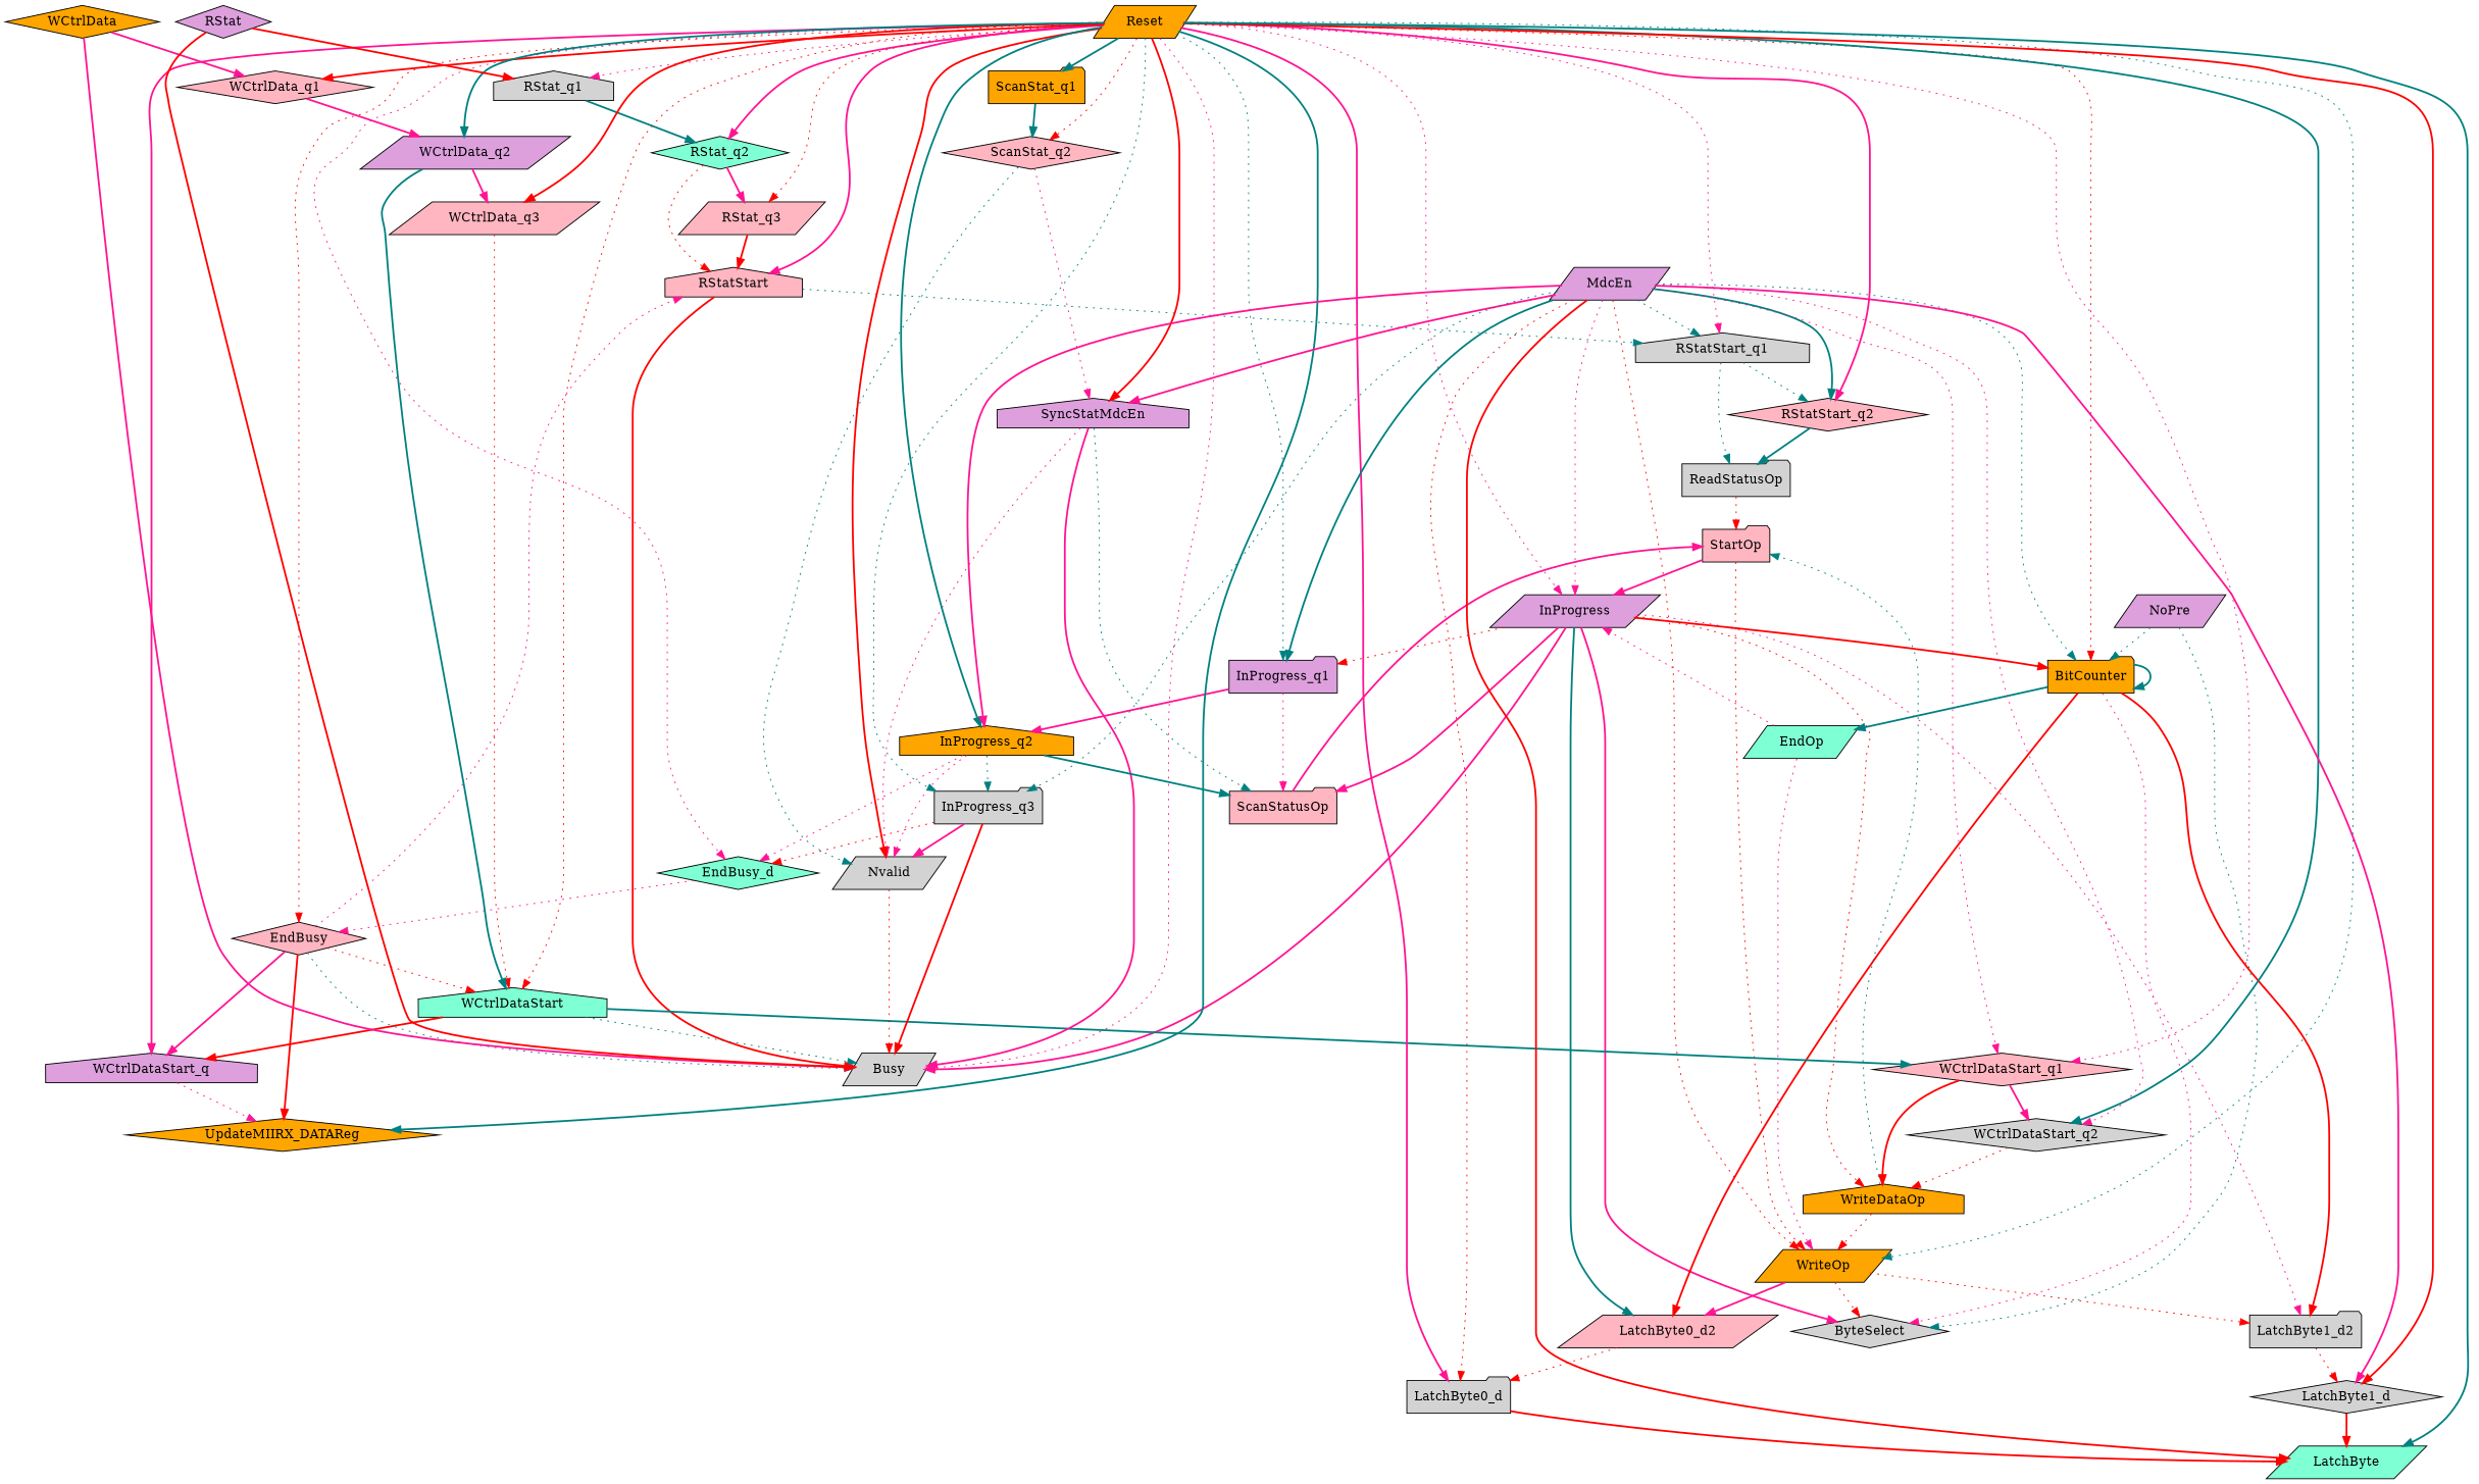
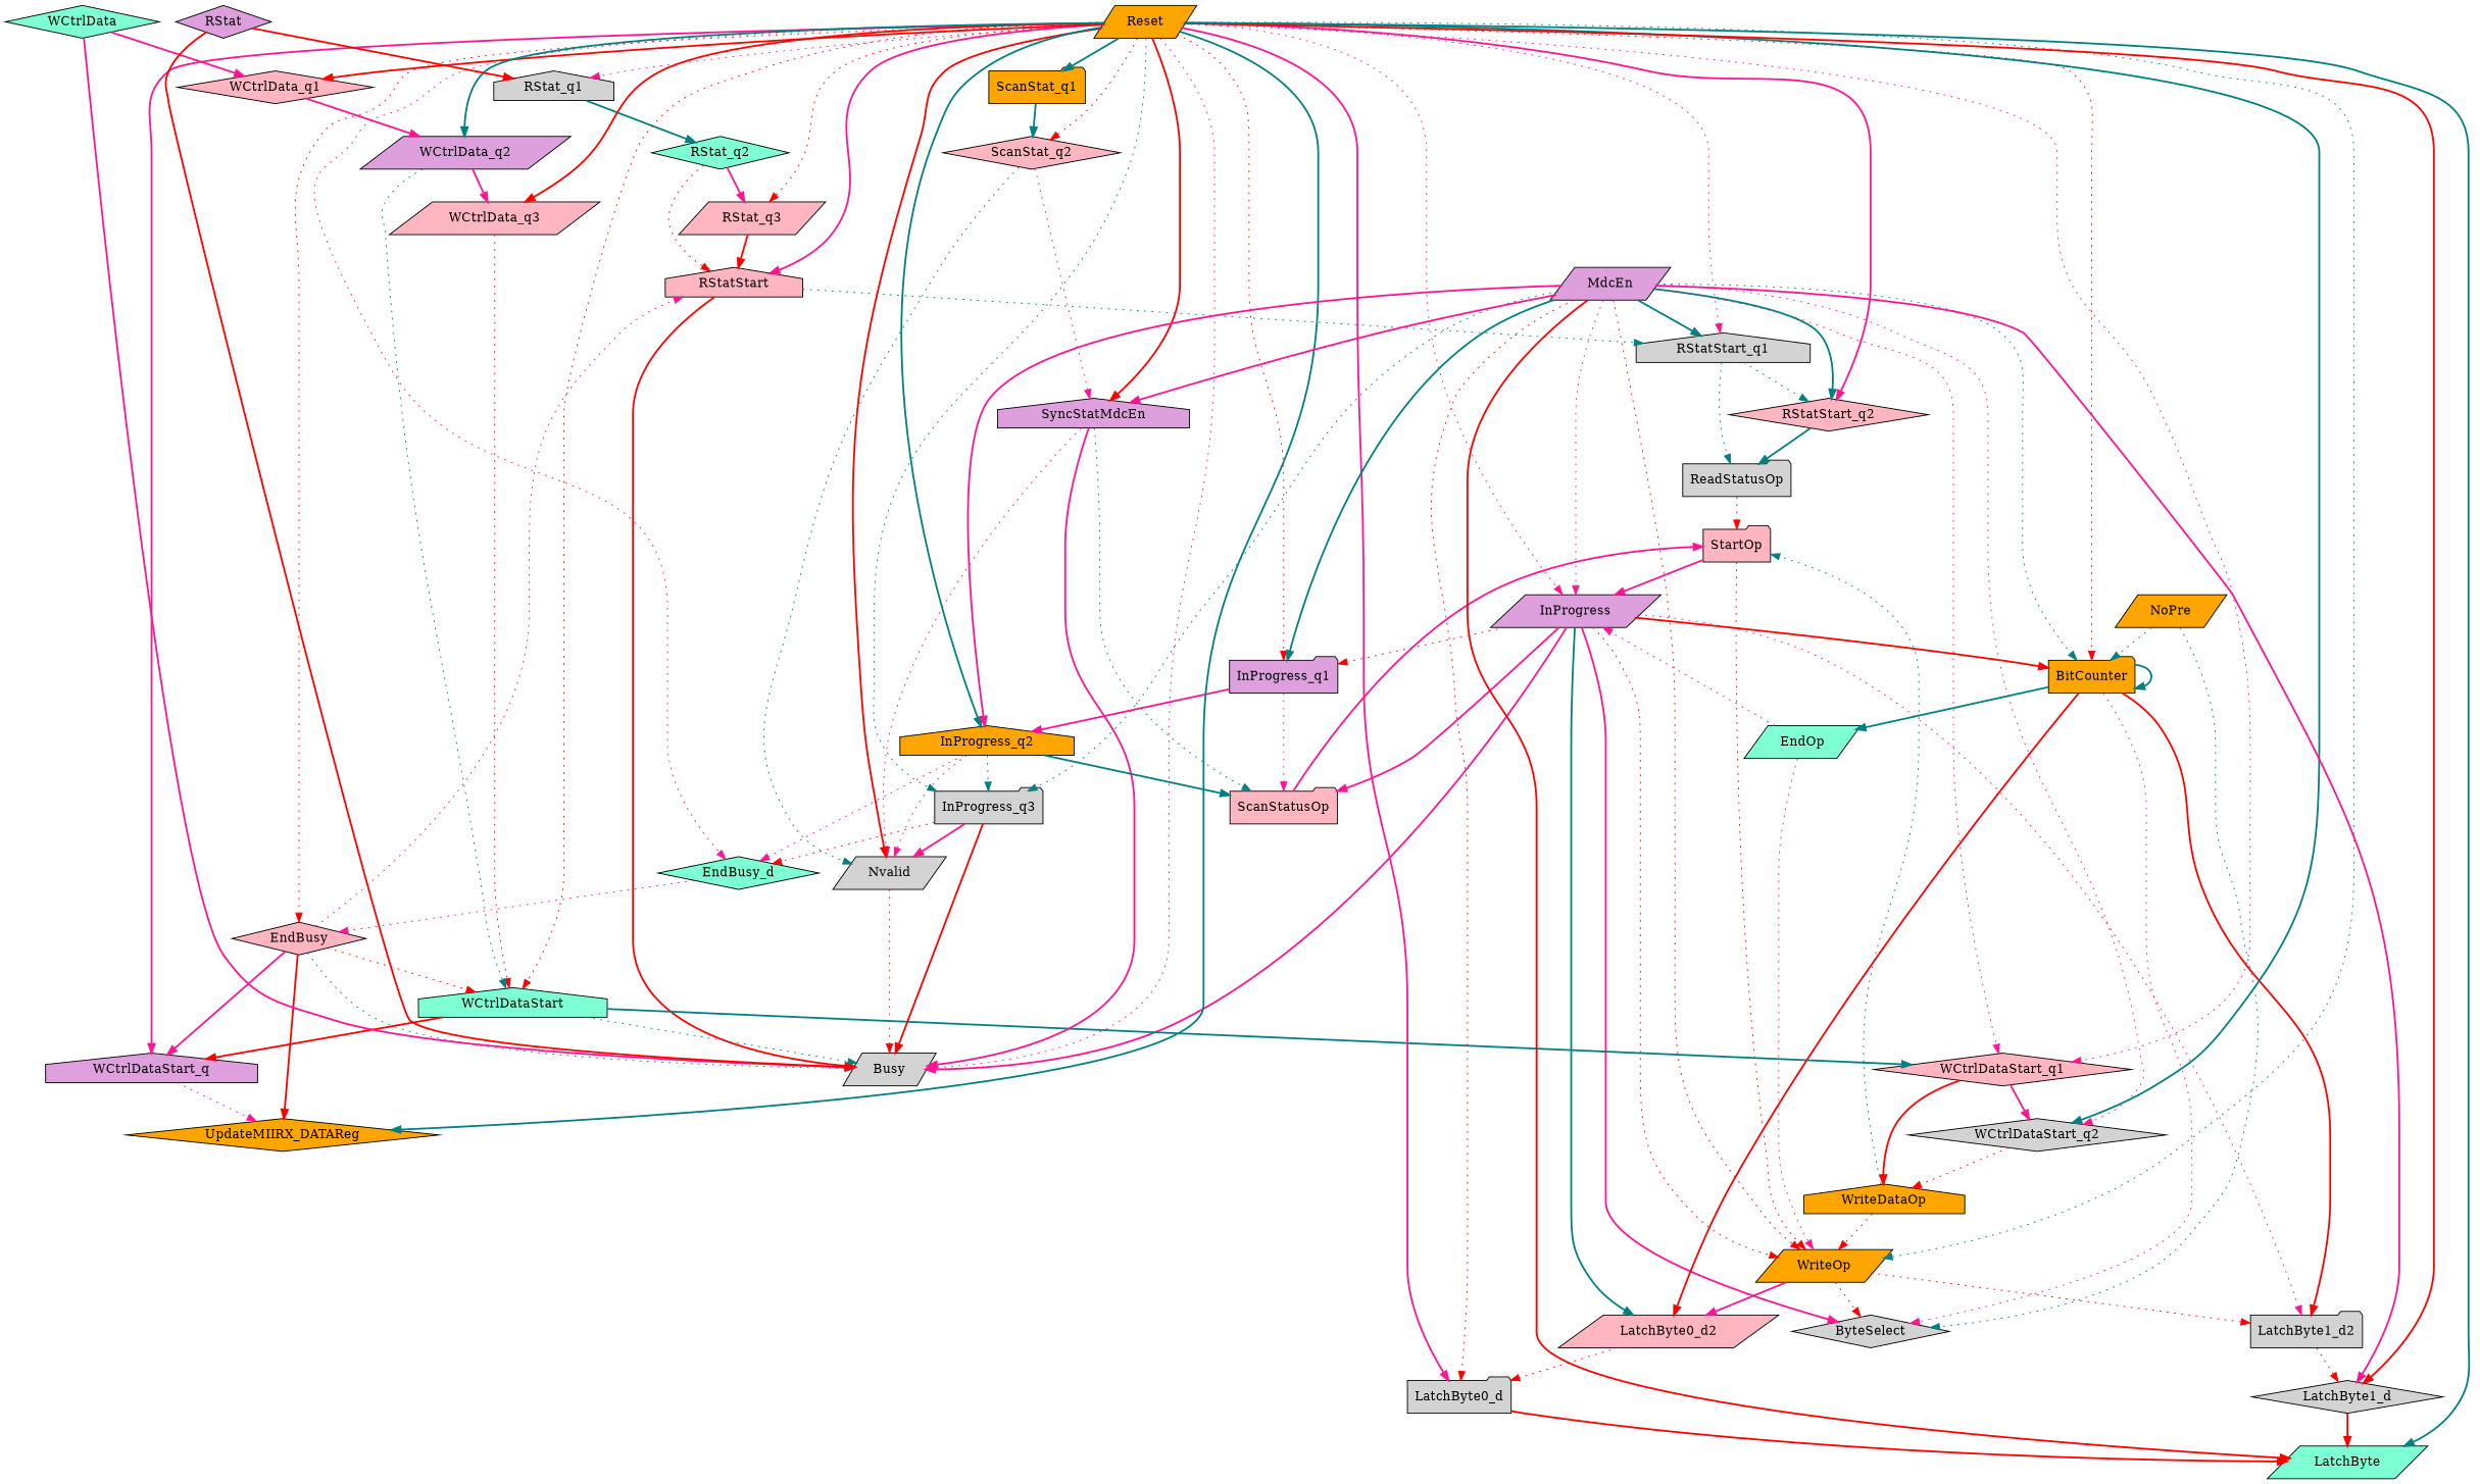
  digraph {
    node [fillcolor=lightgrey shape=diamond style=filled]
    edge [color=deeppink style=dotted weight=1.0]
    RStat_q1 [shape=house]
    RStat_q2 [fillcolor=aquamarine]
    RStat_q3 [fillcolor=lightpink shape=parallelogram]
    RStatStart [fillcolor=lightpink shape=house]
    Busy [shape=parallelogram]
    RStatStart_q1 [shape=house]
    ReadStatusOp [shape=folder]
    RStatStart_q2 [fillcolor=lightpink]
    StartOp [fillcolor=lightpink shape=folder]
    InProgress [fillcolor=plum shape=parallelogram]
    WriteOp [fillcolor=orange shape=parallelogram]
    ScanStatusOp [fillcolor=lightpink shape=folder]
    ByteSelect
    LatchByte1_d2 [shape=folder]
    InProgress_q1 [fillcolor=plum shape=folder]
    LatchByte0_d2 [fillcolor=lightpink shape=parallelogram]
    BitCounter [fillcolor=orange shape=folder]
    WCtrlDataStart [fillcolor=aquamarine shape=house]
    WCtrlDataStart_q1 [fillcolor=lightpink]
    WCtrlDataStart_q [fillcolor=plum shape=house]
    WCtrlDataStart_q2
    WriteDataOp [fillcolor=orange shape=house]
    UpdateMIIRX_DATAReg [fillcolor=orange]
    SyncStatMdcEn [fillcolor=plum shape=house]
    Nvalid [shape=parallelogram]
    LatchByte1_d
    InProgress_q2 [fillcolor=orange shape=house]
    LatchByte0_d [shape=folder]
    EndOp [fillcolor=aquamarine shape=parallelogram]
    LatchByte [fillcolor=aquamarine shape=parallelogram]
    EndBusy_d [fillcolor=aquamarine]
    InProgress_q3 [shape=folder]
    EndBusy [fillcolor=lightpink]
    WCtrlData_q3 [fillcolor=lightpink shape=parallelogram]
-   WCtrlData [fillcolor=orange]
+   WCtrlData [fillcolor=aquamarine]
    WCtrlData_q1 [fillcolor=lightpink]
    WCtrlData_q2 [fillcolor=plum shape=parallelogram]
    Reset [fillcolor=orange shape=parallelogram]
    ScanStat_q1 [fillcolor=orange shape=folder]
    ScanStat_q2 [fillcolor=lightpink]
    MdcEn [fillcolor=plum shape=parallelogram]
    RStat [fillcolor=plum]
-   NoPre [fillcolor=plum shape=parallelogram]
+   NoPre [fillcolor=orange shape=parallelogram]
    RStat_q1 -> RStat_q2 [color=teal style=bold]
    RStat_q2 -> RStat_q3 [style=bold]
    RStat_q2 -> RStatStart [color=red]
    RStat_q3 -> RStatStart [color=red style=bold]
    RStatStart -> Busy [color=red style=bold weight=2.0]
    RStatStart -> RStatStart_q1 [color=teal]
    RStatStart_q1 -> ReadStatusOp [color=teal]
    RStatStart_q1 -> RStatStart_q2 [color=teal]
    ReadStatusOp -> StartOp [color=red]
    RStatStart_q2 -> ReadStatusOp [color=teal style=bold]
    StartOp -> InProgress [style=bold weight=2.0]
    StartOp -> WriteOp [color=red weight=2.0]
    InProgress -> Busy [style=bold weight=2.0]
-   InProgress -> WriteDataOp [color=red]
+   InProgress -> WriteOp [color=red]
    InProgress -> ScanStatusOp [style=bold]
    InProgress -> ByteSelect [style=bold weight=4.0]
    InProgress -> LatchByte1_d2
    InProgress -> InProgress_q1 [color=red]
    InProgress -> LatchByte0_d2 [color=teal style=bold]
    InProgress -> BitCounter [color=red style=bold weight=3.0]
    WriteOp -> ByteSelect [color=red weight=2.0]
    WriteOp -> LatchByte1_d2 [color=red]
    WriteOp -> LatchByte0_d2 [style=bold]
    ScanStatusOp -> StartOp [style=bold]
    LatchByte1_d2 -> LatchByte1_d [color=red]
    InProgress_q1 -> ScanStatusOp
    InProgress_q1 -> InProgress_q2 [style=bold]
    LatchByte0_d2 -> LatchByte0_d [color=red]
    BitCounter -> ByteSelect [weight=4.0]
    BitCounter -> LatchByte1_d2 [color=red style=bold]
    BitCounter -> LatchByte0_d2 [color=red style=bold]
    BitCounter -> BitCounter [color=teal style=bold weight=3.0]
    BitCounter -> EndOp [color=teal style=bold]
    WCtrlDataStart -> Busy [color=teal weight=2.0]
    WCtrlDataStart -> WCtrlDataStart_q1 [color=teal style=bold]
    WCtrlDataStart -> WCtrlDataStart_q [color=red style=bold]
    WCtrlDataStart_q1 -> WCtrlDataStart_q2 [style=bold]
    WCtrlDataStart_q1 -> WriteDataOp [color=red style=bold]
    WCtrlDataStart_q -> UpdateMIIRX_DATAReg [weight=2.0]
    WCtrlDataStart_q2 -> WriteDataOp [color=red]
    WriteDataOp -> StartOp [color=teal]
    WriteDataOp -> WriteOp [color=red]
    SyncStatMdcEn -> Busy [style=bold weight=2.0]
    SyncStatMdcEn -> ScanStatusOp [color=teal]
    SyncStatMdcEn -> Nvalid
    Nvalid -> Busy [color=red weight=2.0]
    LatchByte1_d -> LatchByte [color=red style=bold]
    InProgress_q2 -> ScanStatusOp [color=teal style=bold]
    InProgress_q2 -> Nvalid [weight=2.0]
    InProgress_q2 -> EndBusy_d
    InProgress_q2 -> InProgress_q3 [color=teal]
    LatchByte0_d -> LatchByte [color=red style=bold]
    EndOp -> InProgress
    EndOp -> WriteOp
    EndBusy_d -> EndBusy
    InProgress_q3 -> Busy [color=red style=bold weight=2.0]
    InProgress_q3 -> Nvalid [style=bold weight=2.0]
    InProgress_q3 -> EndBusy_d [color=red]
    EndBusy -> RStatStart [weight=2.0]
    EndBusy -> Busy [color=teal weight=2.0]
    EndBusy -> WCtrlDataStart [color=red weight=2.0]
    EndBusy -> WCtrlDataStart_q [style=bold weight=2.0]
    EndBusy -> UpdateMIIRX_DATAReg [color=red style=bold weight=2.0]
    WCtrlData_q3 -> WCtrlDataStart [color=red]
    WCtrlData -> Busy [style=bold weight=2.0]
    WCtrlData -> WCtrlData_q1 [style=bold]
    WCtrlData_q1 -> WCtrlData_q2 [style=bold]
-   WCtrlData_q2 -> WCtrlDataStart [color=teal style=bold]
+   WCtrlData_q2 -> WCtrlDataStart [color=teal]
    WCtrlData_q2 -> WCtrlData_q3 [style=bold]
    Reset -> RStat_q1 [weight=2.0]
-   Reset -> RStat_q2 [style=bold weight=2.0]
    Reset -> RStat_q3 [color=red weight=2.0]
    Reset -> RStatStart [style=bold weight=3.0]
    Reset -> Busy [weight=3.0]
    Reset -> RStatStart_q1 [weight=2.0]
    Reset -> RStatStart_q2 [style=bold weight=2.0]
    Reset -> InProgress [weight=3.0]
    Reset -> WriteOp [color=teal weight=3.0]
-   Reset -> InProgress_q1 [color=teal weight=2.0]
+   Reset -> InProgress_q1 [color=red weight=2.0]
    Reset -> BitCounter [color=red weight=4.0]
    Reset -> WCtrlDataStart [color=red weight=3.0]
    Reset -> WCtrlDataStart_q1 [weight=2.0]
    Reset -> WCtrlDataStart_q [style=bold weight=3.0]
    Reset -> WCtrlDataStart_q2 [color=teal style=bold weight=2.0]
    Reset -> UpdateMIIRX_DATAReg [color=teal style=bold weight=3.0]
    Reset -> SyncStatMdcEn [color=red style=bold weight=2.0]
    Reset -> Nvalid [color=red style=bold weight=3.0]
    Reset -> LatchByte1_d [color=red style=bold weight=2.0]
    Reset -> InProgress_q2 [color=teal style=bold weight=2.0]
    Reset -> LatchByte0_d [style=bold weight=2.0]
    Reset -> LatchByte [color=teal style=bold weight=3.0]
    Reset -> EndBusy_d [weight=2.0]
    Reset -> InProgress_q3 [color=teal weight=2.0]
    Reset -> EndBusy [color=red weight=2.0]
    Reset -> WCtrlData_q3 [color=red style=bold weight=2.0]
    Reset -> WCtrlData_q1 [color=red style=bold weight=2.0]
    Reset -> WCtrlData_q2 [color=teal style=bold weight=2.0]
    Reset -> ScanStat_q1 [color=teal style=bold weight=2.0]
    Reset -> ScanStat_q2 [color=red weight=2.0]
    ScanStat_q1 -> ScanStat_q2 [color=teal style=bold]
    ScanStat_q2 -> SyncStatMdcEn
    ScanStat_q2 -> Nvalid [color=teal]
-   MdcEn -> RStatStart_q1 [color=teal]
+   MdcEn -> RStatStart_q1 [color=teal style=bold]
    MdcEn -> RStatStart_q2 [color=teal style=bold]
    MdcEn -> InProgress [weight=2.0]
    MdcEn -> WriteOp [color=red weight=2.0]
    MdcEn -> InProgress_q1 [color=teal style=bold]
    MdcEn -> BitCounter [color=teal weight=3.0]
    MdcEn -> WCtrlDataStart_q1
    MdcEn -> WCtrlDataStart_q2
    MdcEn -> SyncStatMdcEn [style=bold]
    MdcEn -> LatchByte1_d [style=bold]
    MdcEn -> InProgress_q2 [style=bold]
    MdcEn -> LatchByte0_d [color=red]
    MdcEn -> LatchByte [color=red style=bold weight=2.0]
    MdcEn -> InProgress_q3 [color=teal]
    RStat -> RStat_q1 [color=red style=bold]
    RStat -> Busy [color=red style=bold weight=2.0]
    NoPre -> ByteSelect [color=teal]
    NoPre -> BitCounter [color=teal weight=2.0]
  }
